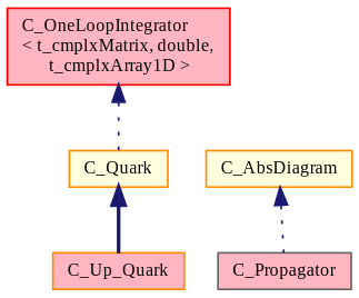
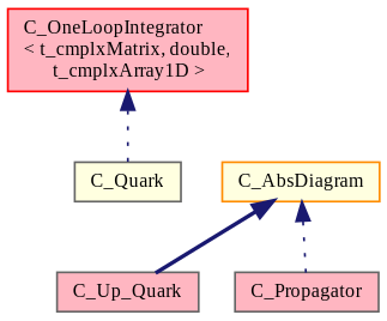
  digraph {
    fontname="Liberation Serif"
    node [color=gray40 fillcolor=lightpink fontname="Liberation Serif" fontsize=10 shape=record style=filled]
    edge [color=midnightblue dir=back fontname="Liberation Serif" fontsize=10 labelfontname=Helvetica labelfontsize=10 style=dotted]
-   n1 [color=darkorange fontcolor=black height=0.2 label=C_Up_Quark width=0.4]
-   n2 [color=darkorange fillcolor=lightyellow height=0.2 label=C_Quark width=0.4]
+   n1 [fontcolor=black height=0.2 label=C_Up_Quark width=0.4]
+   n2 [fillcolor=lightyellow height=0.2 label=C_Quark width=0.4]
    n3 [height=0.2 label=C_Propagator width=0.4]
    n4 [color=darkorange fillcolor=lightyellow height=0.2 label=C_AbsDiagram width=0.4]
    n5 [color=red height=0.2 label="C_OneLoopIntegrator\l\< t_cmplxMatrix, double,\l t_cmplxArray1D \>" width=0.4]
-   n2 -> n1 [style=bold]
+   n4 -> n1 [style=bold]
    n4 -> n3
    n5 -> n2
  }
